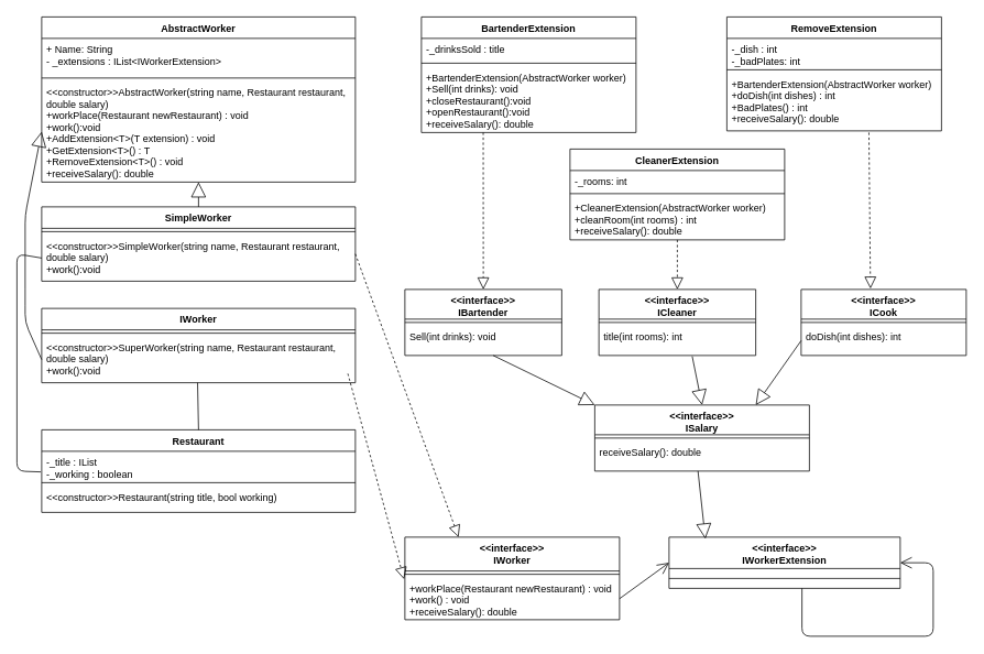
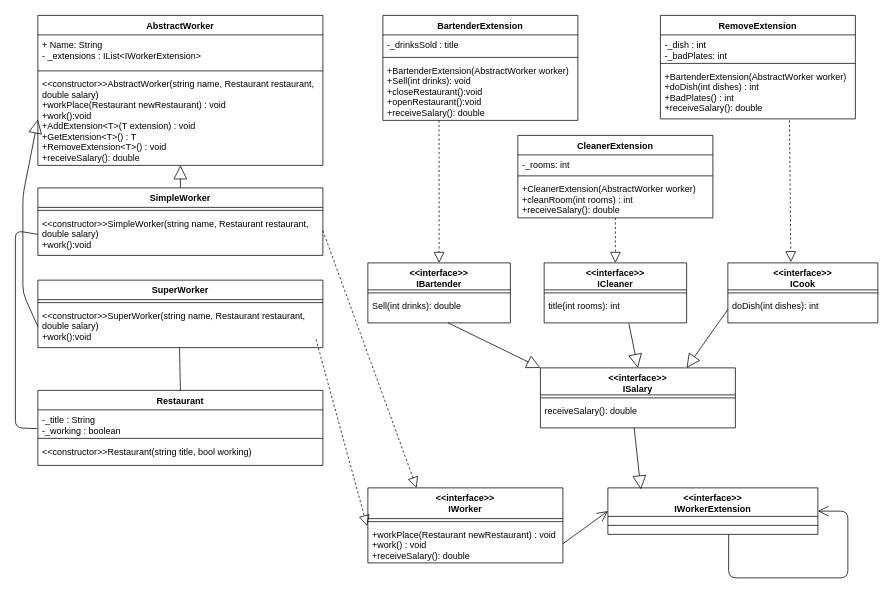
  <mxCell id="0" />
  <mxCell id="1" parent="0" />
  <mxCell id="2" value="AbstractWorker" style="swimlane;fontStyle=1;align=center;verticalAlign=top;childLayout=stackLayout;horizontal=1;startSize=26;horizontalStack=0;resizeParent=1;resizeParentMax=0;resizeLast=0;collapsible=1;marginBottom=0;" parent="1" vertex="1"><mxGeometry x="50" y="20" width="380" height="200" as="geometry" /></mxCell>
  <mxCell id="3" value="+ Name: String&#10;- _extensions : IList&lt;IWorkerExtension&gt;" style="text;strokeColor=none;fillColor=none;align=left;verticalAlign=top;spacingLeft=4;spacingRight=4;overflow=hidden;rotatable=0;points=[[0,0.5],[1,0.5]];portConstraint=eastwest;" parent="2" vertex="1"><mxGeometry y="26" width="380" height="44" as="geometry" /></mxCell>
  <mxCell id="4" value="" style="line;strokeWidth=1;fillColor=none;align=left;verticalAlign=middle;spacingTop=-1;spacingLeft=3;spacingRight=3;rotatable=0;labelPosition=right;points=[];portConstraint=eastwest;" parent="2" vertex="1"><mxGeometry y="70" width="380" height="8" as="geometry" /></mxCell>
  <mxCell id="5" value="&lt;&lt;constructor&gt;&gt;AbstractWorker(string name, Restaurant restaurant,&#10;double salary)&#10;+workPlace(Restaurant newRestaurant) : void&#10;+work():void&#10;+AddExtension&lt;T&gt;(T extension) : void&#10;+GetExtension&lt;T&gt;() : T&#10;+RemoveExtension&lt;T&gt;() : void&#10;+receiveSalary(): double" style="text;strokeColor=none;fillColor=none;align=left;verticalAlign=top;spacingLeft=4;spacingRight=4;overflow=hidden;rotatable=0;points=[[0,0.5],[1,0.5]];portConstraint=eastwest;" parent="2" vertex="1"><mxGeometry y="78" width="380" height="122" as="geometry" /></mxCell>
  <mxCell id="6" value="SimpleWorker" style="swimlane;fontStyle=1;align=center;verticalAlign=top;childLayout=stackLayout;horizontal=1;startSize=26;horizontalStack=0;resizeParent=1;resizeParentMax=0;resizeLast=0;collapsible=1;marginBottom=0;" parent="1" vertex="1"><mxGeometry x="50" y="250" width="380" height="90" as="geometry" /></mxCell>
  <mxCell id="7" value="" style="line;strokeWidth=1;fillColor=none;align=left;verticalAlign=middle;spacingTop=-1;spacingLeft=3;spacingRight=3;rotatable=0;labelPosition=right;points=[];portConstraint=eastwest;" parent="6" vertex="1"><mxGeometry y="26" width="380" height="8" as="geometry" /></mxCell>
  <mxCell id="8" value="&lt;&lt;constructor&gt;&gt;SimpleWorker(string name, Restaurant restaurant,&#10;double salary)&#10;+work():void" style="text;strokeColor=none;fillColor=none;align=left;verticalAlign=top;spacingLeft=4;spacingRight=4;overflow=hidden;rotatable=0;points=[[0,0.5],[1,0.5]];portConstraint=eastwest;" parent="6" vertex="1"><mxGeometry y="34" width="380" height="56" as="geometry" /></mxCell>
- <mxCell id="9" value="IWorker" style="swimlane;fontStyle=1;align=center;verticalAlign=top;childLayout=stackLayout;horizontal=1;startSize=26;horizontalStack=0;resizeParent=1;resizeParentMax=0;resizeLast=0;collapsible=1;marginBottom=0;" parent="1" vertex="1"><mxGeometry x="50" y="373" width="380" height="90" as="geometry" /></mxCell>
+ <mxCell id="9" value="SuperWorker" style="swimlane;fontStyle=1;align=center;verticalAlign=top;childLayout=stackLayout;horizontal=1;startSize=26;horizontalStack=0;resizeParent=1;resizeParentMax=0;resizeLast=0;collapsible=1;marginBottom=0;" parent="1" vertex="1"><mxGeometry x="50" y="373" width="380" height="90" as="geometry" /></mxCell>
  <mxCell id="10" value="" style="line;strokeWidth=1;fillColor=none;align=left;verticalAlign=middle;spacingTop=-1;spacingLeft=3;spacingRight=3;rotatable=0;labelPosition=right;points=[];portConstraint=eastwest;" parent="9" vertex="1"><mxGeometry y="26" width="380" height="8" as="geometry" /></mxCell>
  <mxCell id="11" value="&lt;&lt;constructor&gt;&gt;SuperWorker(string name, Restaurant restaurant,&#10;double salary)&#10;+work():void" style="text;strokeColor=none;fillColor=none;align=left;verticalAlign=top;spacingLeft=4;spacingRight=4;overflow=hidden;rotatable=0;points=[[0,0.5],[1,0.5]];portConstraint=eastwest;" parent="9" vertex="1"><mxGeometry y="34" width="380" height="56" as="geometry" /></mxCell>
  <mxCell id="12" value="Restaurant" style="swimlane;fontStyle=1;align=center;verticalAlign=top;childLayout=stackLayout;horizontal=1;startSize=26;horizontalStack=0;resizeParent=1;resizeParentMax=0;resizeLast=0;collapsible=1;marginBottom=0;" parent="1" vertex="1"><mxGeometry x="50" y="520" width="380" height="100" as="geometry" /></mxCell>
- <mxCell id="13" value="-_title : IList&#10;-_working : boolean" style="text;strokeColor=none;fillColor=none;align=left;verticalAlign=top;spacingLeft=4;spacingRight=4;overflow=hidden;rotatable=0;points=[[0,0.5],[1,0.5]];portConstraint=eastwest;" parent="12" vertex="1"><mxGeometry y="26" width="380" height="34" as="geometry" /></mxCell>
+ <mxCell id="13" value="-_title : String&#10;-_working : boolean" style="text;strokeColor=none;fillColor=none;align=left;verticalAlign=top;spacingLeft=4;spacingRight=4;overflow=hidden;rotatable=0;points=[[0,0.5],[1,0.5]];portConstraint=eastwest;" parent="12" vertex="1"><mxGeometry y="26" width="380" height="34" as="geometry" /></mxCell>
  <mxCell id="14" value="" style="line;strokeWidth=1;fillColor=none;align=left;verticalAlign=middle;spacingTop=-1;spacingLeft=3;spacingRight=3;rotatable=0;labelPosition=right;points=[];portConstraint=eastwest;" parent="12" vertex="1"><mxGeometry y="60" width="380" height="8" as="geometry" /></mxCell>
  <mxCell id="15" value="&lt;&lt;constructor&gt;&gt;Restaurant(string title, bool working)" style="text;strokeColor=none;fillColor=none;align=left;verticalAlign=top;spacingLeft=4;spacingRight=4;overflow=hidden;rotatable=0;points=[[0,0.5],[1,0.5]];portConstraint=eastwest;" parent="12" vertex="1"><mxGeometry y="68" width="380" height="32" as="geometry" /></mxCell>
  <mxCell id="16" value="" style="endArrow=block;endSize=16;endFill=0;html=1;exitX=0.5;exitY=0;exitDx=0;exitDy=0;" parent="1" source="6" target="5" edge="1"><mxGeometry width="160" relative="1" as="geometry"><mxPoint x="180" y="640" as="sourcePoint" /><mxPoint x="20" y="640" as="targetPoint" /></mxGeometry></mxCell>
  <mxCell id="17" value="&lt;&lt;interface&gt;&gt;&#10;IWorker&#10;" style="swimlane;fontStyle=1;align=center;verticalAlign=top;childLayout=stackLayout;horizontal=1;startSize=41;horizontalStack=0;resizeParent=1;resizeParentMax=0;resizeLast=0;collapsible=1;marginBottom=0;" parent="1" vertex="1"><mxGeometry x="490" y="650" width="260" height="100" as="geometry" /></mxCell>
  <mxCell id="18" value="" style="line;strokeWidth=1;fillColor=none;align=left;verticalAlign=middle;spacingTop=-1;spacingLeft=3;spacingRight=3;rotatable=0;labelPosition=right;points=[];portConstraint=eastwest;" parent="17" vertex="1"><mxGeometry y="41" width="260" height="8" as="geometry" /></mxCell>
  <mxCell id="19" value="+workPlace(Restaurant newRestaurant) : void&#10;+work() : void&#10;+receiveSalary(): double" style="text;strokeColor=none;fillColor=none;align=left;verticalAlign=top;spacingLeft=4;spacingRight=4;overflow=hidden;rotatable=0;points=[[0,0.5],[1,0.5]];portConstraint=eastwest;" parent="17" vertex="1"><mxGeometry y="49" width="260" height="51" as="geometry" /></mxCell>
  <mxCell id="20" value="" style="endArrow=block;dashed=1;endFill=0;endSize=12;html=1;exitX=0.976;exitY=0.978;exitDx=0;exitDy=0;exitPerimeter=0;entryX=-0.004;entryY=0.039;entryDx=0;entryDy=0;entryPerimeter=0;" parent="1" target="19" edge="1"><mxGeometry width="160" relative="1" as="geometry"><mxPoint x="420.88" y="451.988" as="sourcePoint" /><mxPoint x="180" y="640" as="targetPoint" /></mxGeometry></mxCell>
  <mxCell id="21" value="" style="endArrow=block;dashed=1;endFill=0;endSize=12;html=1;exitX=1;exitY=0.5;exitDx=0;exitDy=0;entryX=0.25;entryY=0;entryDx=0;entryDy=0;" parent="1" target="17" edge="1"><mxGeometry width="160" relative="1" as="geometry"><mxPoint x="430" y="307" as="sourcePoint" /><mxPoint x="498.96" y="580.989" as="targetPoint" /></mxGeometry></mxCell>
  <mxCell id="22" value="&lt;&lt;interface&gt;&gt;&#10;IWorkerExtension" style="swimlane;fontStyle=1;align=center;verticalAlign=top;childLayout=stackLayout;horizontal=1;startSize=38;horizontalStack=0;resizeParent=1;resizeParentMax=0;resizeLast=0;collapsible=1;marginBottom=0;" parent="1" vertex="1"><mxGeometry x="810" y="650" width="280" height="62" as="geometry" /></mxCell>
  <mxCell id="23" value="" style="line;strokeWidth=1;fillColor=none;align=left;verticalAlign=middle;spacingTop=-1;spacingLeft=3;spacingRight=3;rotatable=0;labelPosition=right;points=[];portConstraint=eastwest;" parent="22" vertex="1"><mxGeometry y="38" width="280" height="24" as="geometry" /></mxCell>
  <mxCell id="24" value="BartenderExtension" style="swimlane;fontStyle=1;align=center;verticalAlign=top;childLayout=stackLayout;horizontal=1;startSize=26;horizontalStack=0;resizeParent=1;resizeParentMax=0;resizeLast=0;collapsible=1;marginBottom=0;" parent="1" vertex="1"><mxGeometry x="510" y="20" width="260" height="140" as="geometry" /></mxCell>
  <mxCell id="25" value="-_drinksSold : title" style="text;strokeColor=none;fillColor=none;align=left;verticalAlign=top;spacingLeft=4;spacingRight=4;overflow=hidden;rotatable=0;points=[[0,0.5],[1,0.5]];portConstraint=eastwest;" parent="24" vertex="1"><mxGeometry y="26" width="260" height="26" as="geometry" /></mxCell>
  <mxCell id="26" value="" style="line;strokeWidth=1;fillColor=none;align=left;verticalAlign=middle;spacingTop=-1;spacingLeft=3;spacingRight=3;rotatable=0;labelPosition=right;points=[];portConstraint=eastwest;" parent="24" vertex="1"><mxGeometry y="52" width="260" height="8" as="geometry" /></mxCell>
  <mxCell id="27" value="+BartenderExtension(AbstractWorker worker)&#10;+Sell(int drinks): void&#10;+closeRestaurant():void&#10;+openRestaurant():void&#10;+receiveSalary(): double" style="text;strokeColor=none;fillColor=none;align=left;verticalAlign=top;spacingLeft=4;spacingRight=4;overflow=hidden;rotatable=0;points=[[0,0.5],[1,0.5]];portConstraint=eastwest;" parent="24" vertex="1"><mxGeometry y="60" width="260" height="80" as="geometry" /></mxCell>
  <mxCell id="28" value="CleanerExtension" style="swimlane;fontStyle=1;align=center;verticalAlign=top;childLayout=stackLayout;horizontal=1;startSize=26;horizontalStack=0;resizeParent=1;resizeParentMax=0;resizeLast=0;collapsible=1;marginBottom=0;" parent="1" vertex="1"><mxGeometry x="690" y="180" width="260" height="110" as="geometry" /></mxCell>
  <mxCell id="29" value="-_rooms: int" style="text;strokeColor=none;fillColor=none;align=left;verticalAlign=top;spacingLeft=4;spacingRight=4;overflow=hidden;rotatable=0;points=[[0,0.5],[1,0.5]];portConstraint=eastwest;" parent="28" vertex="1"><mxGeometry y="26" width="260" height="24" as="geometry" /></mxCell>
  <mxCell id="30" value="" style="line;strokeWidth=1;fillColor=none;align=left;verticalAlign=middle;spacingTop=-1;spacingLeft=3;spacingRight=3;rotatable=0;labelPosition=right;points=[];portConstraint=eastwest;" parent="28" vertex="1"><mxGeometry y="50" width="260" height="8" as="geometry" /></mxCell>
  <mxCell id="31" value="+CleanerExtension(AbstractWorker worker)&#10;+cleanRoom(int rooms) : int&#10;+receiveSalary(): double" style="text;strokeColor=none;fillColor=none;align=left;verticalAlign=top;spacingLeft=4;spacingRight=4;overflow=hidden;rotatable=0;points=[[0,0.5],[1,0.5]];portConstraint=eastwest;" parent="28" vertex="1"><mxGeometry y="58" width="260" height="52" as="geometry" /></mxCell>
  <mxCell id="32" value="RemoveExtension" style="swimlane;fontStyle=1;align=center;verticalAlign=top;childLayout=stackLayout;horizontal=1;startSize=26;horizontalStack=0;resizeParent=1;resizeParentMax=0;resizeLast=0;collapsible=1;marginBottom=0;" parent="1" vertex="1"><mxGeometry x="880" y="20" width="260" height="138" as="geometry" /></mxCell>
  <mxCell id="33" value="-_dish : int&#10;-_badPlates: int" style="text;strokeColor=none;fillColor=none;align=left;verticalAlign=top;spacingLeft=4;spacingRight=4;overflow=hidden;rotatable=0;points=[[0,0.5],[1,0.5]];portConstraint=eastwest;" parent="32" vertex="1"><mxGeometry y="26" width="260" height="34" as="geometry" /></mxCell>
  <mxCell id="34" value="" style="line;strokeWidth=1;fillColor=none;align=left;verticalAlign=middle;spacingTop=-1;spacingLeft=3;spacingRight=3;rotatable=0;labelPosition=right;points=[];portConstraint=eastwest;" parent="32" vertex="1"><mxGeometry y="60" width="260" height="8" as="geometry" /></mxCell>
  <mxCell id="35" value="+BartenderExtension(AbstractWorker worker)&#10;+doDish(int dishes) : int&#10;+BadPlates() : int&#10;+receiveSalary(): double" style="text;strokeColor=none;fillColor=none;align=left;verticalAlign=top;spacingLeft=4;spacingRight=4;overflow=hidden;rotatable=0;points=[[0,0.5],[1,0.5]];portConstraint=eastwest;" parent="32" vertex="1"><mxGeometry y="68" width="260" height="70" as="geometry" /></mxCell>
  <mxCell id="36" value="" style="endArrow=block;dashed=1;endFill=0;endSize=12;html=1;exitX=0.288;exitY=1;exitDx=0;exitDy=0;entryX=0.5;entryY=0;entryDx=0;entryDy=0;exitPerimeter=0;" parent="1" source="27" target="56" edge="1"><mxGeometry width="160" relative="1" as="geometry"><mxPoint x="590" y="266.5" as="sourcePoint" /><mxPoint x="715" y="479.5" as="targetPoint" /><Array as="points" /></mxGeometry></mxCell>
  <mxCell id="37" value="" style="endArrow=block;dashed=1;endFill=0;endSize=12;html=1;exitX=0.662;exitY=1.029;exitDx=0;exitDy=0;entryX=0.42;entryY=-0.012;entryDx=0;entryDy=0;exitPerimeter=0;entryPerimeter=0;" parent="1" source="35" target="47" edge="1"><mxGeometry width="160" relative="1" as="geometry"><mxPoint x="984.06" y="350" as="sourcePoint" /><mxPoint x="1036" y="520" as="targetPoint" /><Array as="points" /></mxGeometry></mxCell>
  <mxCell id="38" value="" style="endArrow=block;endSize=16;endFill=0;html=1;entryX=0;entryY=0.5;entryDx=0;entryDy=0;exitX=0;exitY=0.5;exitDx=0;exitDy=0;" parent="1" source="11" target="5" edge="1"><mxGeometry width="160" relative="1" as="geometry"><mxPoint x="460" y="250" as="sourcePoint" /><mxPoint x="460" y="210" as="targetPoint" /><Array as="points"><mxPoint x="30" y="390" /><mxPoint x="30" y="360" /><mxPoint x="30" y="260" /></Array></mxGeometry></mxCell>
  <mxCell id="39" value="" style="endArrow=none;html=1;exitX=0.5;exitY=0;exitDx=0;exitDy=0;entryX=0.497;entryY=1;entryDx=0;entryDy=0;entryPerimeter=0;" parent="1" source="12" target="11" edge="1"><mxGeometry width="50" height="50" relative="1" as="geometry"><mxPoint x="0" y="690" as="sourcePoint" /><mxPoint x="250" y="450" as="targetPoint" /></mxGeometry></mxCell>
  <mxCell id="40" value="" style="endArrow=none;html=1;exitX=-0.003;exitY=0.735;exitDx=0;exitDy=0;exitPerimeter=0;entryX=0;entryY=0.5;entryDx=0;entryDy=0;" parent="1" source="13" target="8" edge="1"><mxGeometry width="50" height="50" relative="1" as="geometry"><mxPoint x="20" y="630" as="sourcePoint" /><mxPoint x="20" y="270" as="targetPoint" /><Array as="points"><mxPoint x="20" y="570" /><mxPoint x="20" y="307" /></Array></mxGeometry></mxCell>
  <mxCell id="41" value="" style="endArrow=open;endFill=1;endSize=12;html=1;entryX=1;entryY=0.5;entryDx=0;entryDy=0;exitX=0.004;exitY=1.029;exitDx=0;exitDy=0;exitPerimeter=0;" parent="1" target="22" edge="1"><mxGeometry width="160" relative="1" as="geometry"><mxPoint x="971.04" y="712.03" as="sourcePoint" /><mxPoint x="890" y="760" as="targetPoint" /><Array as="points"><mxPoint x="971" y="770" /><mxPoint x="1130" y="770" /><mxPoint x="1130" y="681" /></Array></mxGeometry></mxCell>
  <mxCell id="42" value="" style="endArrow=open;endFill=1;endSize=12;html=1;entryX=0;entryY=0.5;entryDx=0;entryDy=0;exitX=1;exitY=0.5;exitDx=0;exitDy=0;" edge="1" parent="1" source="19" target="22"><mxGeometry width="160" relative="1" as="geometry"><mxPoint x="690.04" y="791.03" as="sourcePoint" /><mxPoint x="809" y="760" as="targetPoint" /><Array as="points" /></mxGeometry></mxCell>
  <mxCell id="43" value="&lt;&lt;interface&gt;&gt;&#10;ISalary" style="swimlane;fontStyle=1;align=center;verticalAlign=top;childLayout=stackLayout;horizontal=1;startSize=36;horizontalStack=0;resizeParent=1;resizeParentMax=0;resizeLast=0;collapsible=1;marginBottom=0;" vertex="1" parent="1"><mxGeometry x="720" y="490" width="260" height="80" as="geometry" /></mxCell>
  <mxCell id="44" value="" style="line;strokeWidth=1;fillColor=none;align=left;verticalAlign=middle;spacingTop=-1;spacingLeft=3;spacingRight=3;rotatable=0;labelPosition=right;points=[];portConstraint=eastwest;" vertex="1" parent="43"><mxGeometry y="36" width="260" height="8" as="geometry" /></mxCell>
  <mxCell id="45" value="receiveSalary(): double" style="text;strokeColor=none;fillColor=none;align=left;verticalAlign=top;spacingLeft=4;spacingRight=4;overflow=hidden;rotatable=0;points=[[0,0.5],[1,0.5]];portConstraint=eastwest;" vertex="1" parent="43"><mxGeometry y="44" width="260" height="36" as="geometry" /></mxCell>
  <mxCell id="46" value="" style="endArrow=block;endSize=16;endFill=0;html=1;exitX=0.481;exitY=1;exitDx=0;exitDy=0;exitPerimeter=0;entryX=0.157;entryY=0.032;entryDx=0;entryDy=0;entryPerimeter=0;" edge="1" parent="1" source="45" target="22"><mxGeometry width="160" relative="1" as="geometry"><mxPoint x="800" y="530" as="sourcePoint" /><mxPoint x="840" y="649" as="targetPoint" /><Array as="points" /></mxGeometry></mxCell>
  <mxCell id="47" value="&lt;&lt;interface&gt;&gt;&#10;ICook" style="swimlane;fontStyle=1;align=center;verticalAlign=top;childLayout=stackLayout;horizontal=1;startSize=36;horizontalStack=0;resizeParent=1;resizeParentMax=0;resizeLast=0;collapsible=1;marginBottom=0;" vertex="1" parent="1"><mxGeometry x="970" y="350" width="200" height="80" as="geometry" /></mxCell>
  <mxCell id="48" value="" style="line;strokeWidth=1;fillColor=none;align=left;verticalAlign=middle;spacingTop=-1;spacingLeft=3;spacingRight=3;rotatable=0;labelPosition=right;points=[];portConstraint=eastwest;" vertex="1" parent="47"><mxGeometry y="36" width="200" height="8" as="geometry" /></mxCell>
  <mxCell id="49" value="doDish(int dishes): int" style="text;strokeColor=none;fillColor=none;align=left;verticalAlign=top;spacingLeft=4;spacingRight=4;overflow=hidden;rotatable=0;points=[[0,0.5],[1,0.5]];portConstraint=eastwest;" vertex="1" parent="47"><mxGeometry y="44" width="200" height="36" as="geometry" /></mxCell>
  <mxCell id="50" value="" style="endArrow=block;endSize=16;endFill=0;html=1;exitX=0;exitY=0.5;exitDx=0;exitDy=0;entryX=0.75;entryY=0;entryDx=0;entryDy=0;" edge="1" parent="1" source="49" target="43"><mxGeometry width="160" relative="1" as="geometry"><mxPoint x="855.06" y="580" as="sourcePoint" /><mxPoint x="850" y="659" as="targetPoint" /><Array as="points" /></mxGeometry></mxCell>
  <mxCell id="51" value="&lt;&lt;interface&gt;&gt;&#10;ICleaner" style="swimlane;fontStyle=1;align=center;verticalAlign=top;childLayout=stackLayout;horizontal=1;startSize=36;horizontalStack=0;resizeParent=1;resizeParentMax=0;resizeLast=0;collapsible=1;marginBottom=0;" vertex="1" parent="1"><mxGeometry x="725" y="350" width="190" height="80" as="geometry" /></mxCell>
  <mxCell id="52" value="" style="line;strokeWidth=1;fillColor=none;align=left;verticalAlign=middle;spacingTop=-1;spacingLeft=3;spacingRight=3;rotatable=0;labelPosition=right;points=[];portConstraint=eastwest;" vertex="1" parent="51"><mxGeometry y="36" width="190" height="8" as="geometry" /></mxCell>
  <mxCell id="53" value="title(int rooms): int" style="text;strokeColor=none;fillColor=none;align=left;verticalAlign=top;spacingLeft=4;spacingRight=4;overflow=hidden;rotatable=0;points=[[0,0.5],[1,0.5]];portConstraint=eastwest;" vertex="1" parent="51"><mxGeometry y="44" width="190" height="36" as="geometry" /></mxCell>
  <mxCell id="54" value="" style="endArrow=block;dashed=1;endFill=0;endSize=12;html=1;entryX=0.5;entryY=0;entryDx=0;entryDy=0;" edge="1" parent="1" source="31" target="51"><mxGeometry width="160" relative="1" as="geometry"><mxPoint x="868.1" y="291.976" as="sourcePoint" /><mxPoint x="880" y="650" as="targetPoint" /><Array as="points" /></mxGeometry></mxCell>
  <mxCell id="55" value="" style="endArrow=block;endSize=16;endFill=0;html=1;exitX=0.595;exitY=1.028;exitDx=0;exitDy=0;entryX=0.5;entryY=0;entryDx=0;entryDy=0;exitPerimeter=0;" edge="1" parent="1" source="53" target="43"><mxGeometry width="160" relative="1" as="geometry"><mxPoint x="980" y="445" as="sourcePoint" /><mxPoint x="925" y="500" as="targetPoint" /><Array as="points" /></mxGeometry></mxCell>
  <mxCell id="56" value="&lt;&lt;interface&gt;&gt;&#10;IBartender" style="swimlane;fontStyle=1;align=center;verticalAlign=top;childLayout=stackLayout;horizontal=1;startSize=36;horizontalStack=0;resizeParent=1;resizeParentMax=0;resizeLast=0;collapsible=1;marginBottom=0;" vertex="1" parent="1"><mxGeometry x="490" y="350" width="190" height="80" as="geometry" /></mxCell>
  <mxCell id="57" value="" style="line;strokeWidth=1;fillColor=none;align=left;verticalAlign=middle;spacingTop=-1;spacingLeft=3;spacingRight=3;rotatable=0;labelPosition=right;points=[];portConstraint=eastwest;" vertex="1" parent="56"><mxGeometry y="36" width="190" height="8" as="geometry" /></mxCell>
- <mxCell id="58" value="Sell(int drinks): void" style="text;strokeColor=none;fillColor=none;align=left;verticalAlign=top;spacingLeft=4;spacingRight=4;overflow=hidden;rotatable=0;points=[[0,0.5],[1,0.5]];portConstraint=eastwest;" vertex="1" parent="56"><mxGeometry y="44" width="190" height="36" as="geometry" /></mxCell>
+ <mxCell id="58" value="Sell(int drinks): double" style="text;strokeColor=none;fillColor=none;align=left;verticalAlign=top;spacingLeft=4;spacingRight=4;overflow=hidden;rotatable=0;points=[[0,0.5],[1,0.5]];portConstraint=eastwest;" vertex="1" parent="56"><mxGeometry y="44" width="190" height="36" as="geometry" /></mxCell>
  <mxCell id="59" value="" style="endArrow=block;endSize=16;endFill=0;html=1;exitX=0.563;exitY=1;exitDx=0;exitDy=0;entryX=0;entryY=0;entryDx=0;entryDy=0;exitPerimeter=0;" edge="1" parent="1" source="58" target="43"><mxGeometry width="160" relative="1" as="geometry"><mxPoint x="859.08" y="441.008" as="sourcePoint" /><mxPoint x="860" y="500" as="targetPoint" /><Array as="points" /></mxGeometry></mxCell>
